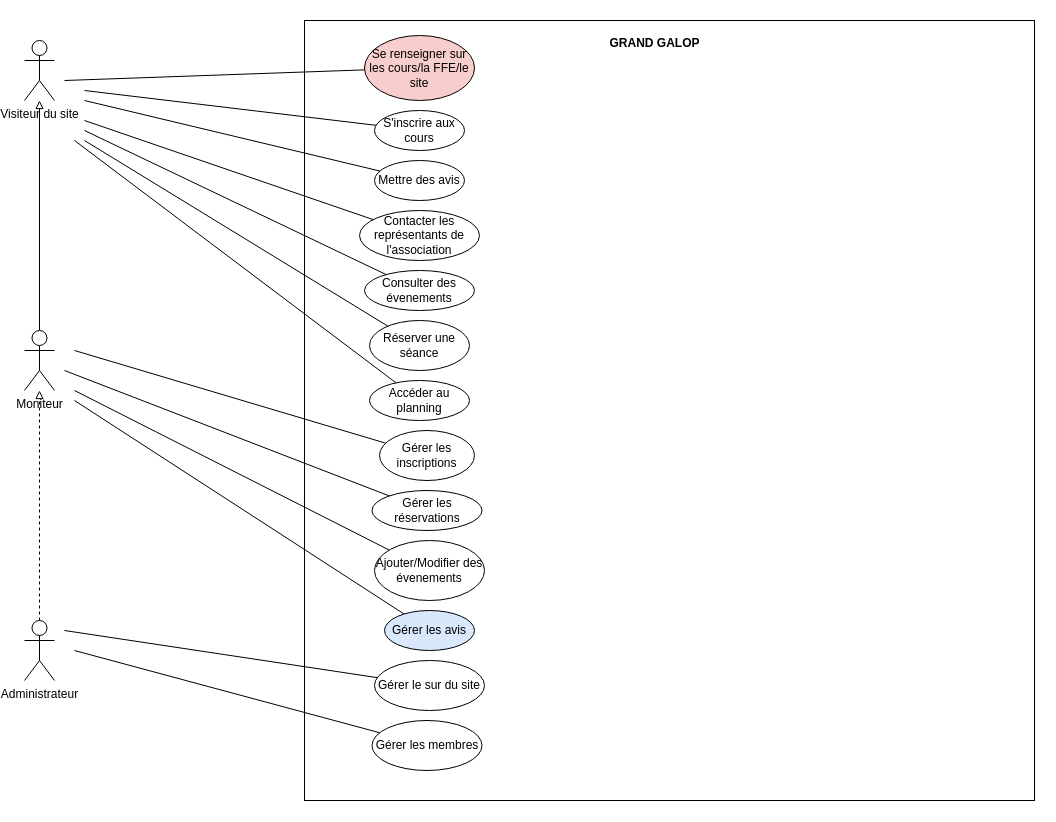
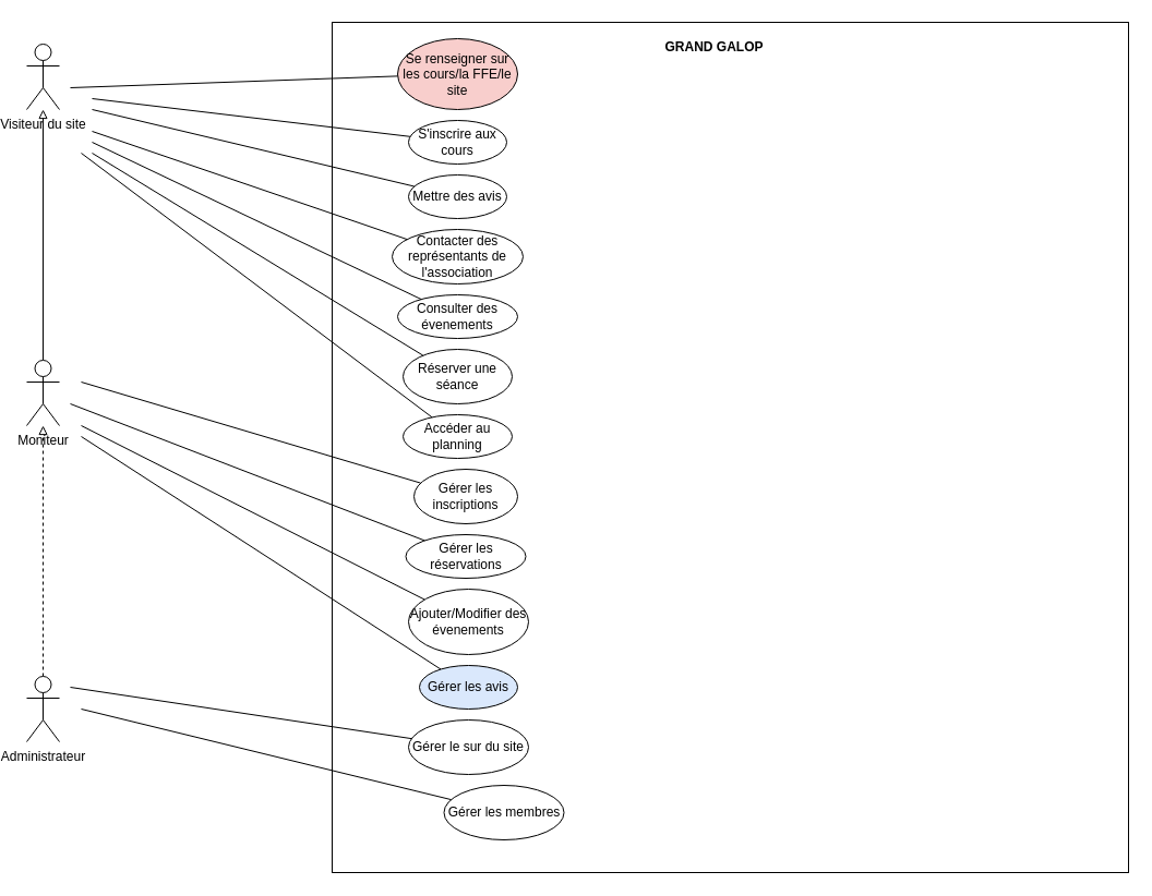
  <mxCell id="0" />
  <mxCell id="1" parent="0" />
  <mxCell id="2" value="&lt;div&gt;Visiteur du site&lt;/div&gt;&lt;div&gt;&lt;br&gt;&lt;/div&gt;" style="shape=umlActor;verticalLabelPosition=bottom;verticalAlign=top;html=1;" vertex="1" parent="1"><mxGeometry x="20" y="40" width="30" height="60" as="geometry" /></mxCell>
  <mxCell id="3" style="edgeStyle=orthogonalEdgeStyle;rounded=0;orthogonalLoop=1;jettySize=auto;html=1;endArrow=block;endFill=0;" edge="1" parent="1" source="4" target="2"><mxGeometry relative="1" as="geometry" /></mxCell>
  <mxCell id="4" value="&lt;div&gt;Moniteur&lt;/div&gt;&lt;div&gt;&lt;br&gt;&lt;/div&gt;" style="shape=umlActor;verticalLabelPosition=bottom;verticalAlign=top;html=1;" vertex="1" parent="1"><mxGeometry x="20" y="330" width="30" height="60" as="geometry" /></mxCell>
  <mxCell id="5" style="edgeStyle=orthogonalEdgeStyle;rounded=0;orthogonalLoop=1;jettySize=auto;html=1;exitX=0.5;exitY=0;exitDx=0;exitDy=0;exitPerimeter=0;endArrow=block;endFill=0;dashed=1;" edge="1" parent="1" source="6" target="4"><mxGeometry relative="1" as="geometry" /></mxCell>
  <mxCell id="6" value="&lt;div&gt;Administrateur&lt;/div&gt;&lt;div&gt;&lt;br&gt;&lt;/div&gt;" style="shape=umlActor;verticalLabelPosition=bottom;verticalAlign=top;html=1;" vertex="1" parent="1"><mxGeometry x="20" y="620" width="30" height="60" as="geometry" /></mxCell>
  <mxCell id="7" value="" style="html=1;whiteSpace=wrap;" vertex="1" parent="1"><mxGeometry x="300" y="20" width="730" height="780" as="geometry" /></mxCell>
  <mxCell id="8" value="&lt;div&gt;Se renseigner sur les cours/la FFE/le site&lt;/div&gt;" style="ellipse;whiteSpace=wrap;html=1;fillColor=#f8cecc;" vertex="1" parent="1"><mxGeometry x="360" y="35" width="110" height="65" as="geometry" /></mxCell>
  <mxCell id="9" value="GRAND GALOP" style="text;align=center;fontStyle=1;verticalAlign=middle;spacingLeft=3;spacingRight=3;strokeColor=none;rotatable=0;points=[[0,0.5],[1,0.5]];portConstraint=eastwest;html=1;" vertex="1" parent="1"><mxGeometry x="610" width="80" height="26" as="geometry" y="30" /></mxCell>
  <mxCell id="10" value="S'inscrire aux cours" style="ellipse;whiteSpace=wrap;html=1;" vertex="1" parent="1"><mxGeometry x="370" y="110" width="90" height="40" as="geometry" /></mxCell>
  <mxCell id="11" value="Réserver une séance" style="ellipse;whiteSpace=wrap;html=1;" vertex="1" parent="1"><mxGeometry x="365" y="320" width="100" height="50" as="geometry" /></mxCell>
  <mxCell id="12" value="Mettre des avis" style="ellipse;whiteSpace=wrap;html=1;" vertex="1" parent="1"><mxGeometry x="370" y="160" width="90" height="40" as="geometry" /></mxCell>
  <mxCell id="13" value="Consulter des évenements" style="ellipse;whiteSpace=wrap;html=1;" vertex="1" parent="1"><mxGeometry x="360" y="270" width="110" height="40" as="geometry" /></mxCell>
  <mxCell id="14" value="Accéder au planning " style="ellipse;whiteSpace=wrap;html=1;" vertex="1" parent="1"><mxGeometry x="365" y="380" width="100" height="40" as="geometry" /></mxCell>
- <mxCell id="15" value="Contacter les représentants de l'association" style="ellipse;whiteSpace=wrap;html=1;" vertex="1" parent="1"><mxGeometry x="355" y="210" width="120" height="50" as="geometry" /></mxCell>
+ <mxCell id="15" value="Contacter des représentants de l'association" style="ellipse;whiteSpace=wrap;html=1;" vertex="1" parent="1"><mxGeometry x="355" y="210" width="120" height="50" as="geometry" /></mxCell>
  <mxCell id="16" value="Gérer les inscriptions" style="ellipse;whiteSpace=wrap;html=1;" vertex="1" parent="1"><mxGeometry x="375" y="430" width="95" height="50" as="geometry" /></mxCell>
  <mxCell id="17" value="Gérer les réservations" style="ellipse;whiteSpace=wrap;html=1;" vertex="1" parent="1"><mxGeometry x="367.5" y="490" width="110" height="40" as="geometry" /></mxCell>
  <mxCell id="18" value="Gérer les avis" style="ellipse;whiteSpace=wrap;html=1;fillColor=#dae8fc;" vertex="1" parent="1"><mxGeometry x="380" y="610" width="90" height="40" as="geometry" /></mxCell>
  <mxCell id="19" value="Ajouter/Modifier des évenements" style="ellipse;whiteSpace=wrap;html=1;" vertex="1" parent="1"><mxGeometry x="370" y="540" width="110" height="60" as="geometry" /></mxCell>
  <mxCell id="20" value="Gérer le sur du site" style="ellipse;whiteSpace=wrap;html=1;" vertex="1" parent="1"><mxGeometry x="370" y="660" width="110" height="50" as="geometry" /></mxCell>
- <mxCell id="21" value="Gérer les membres" style="ellipse;whiteSpace=wrap;html=1;" vertex="1" parent="1"><mxGeometry x="367.5" y="720" width="110" height="50" as="geometry" /></mxCell>
+ <mxCell id="21" value="Gérer les membres" style="ellipse;whiteSpace=wrap;html=1;" vertex="1" parent="1"><mxGeometry x="402.5" y="720" width="110" height="50" as="geometry" /></mxCell>
  <mxCell id="22" value="" style="endArrow=none;html=1;rounded=0;" edge="1" parent="1" target="8"><mxGeometry width="50" height="50" relative="1" as="geometry"><mxPoint y="80" as="sourcePoint" x="60" /><mxPoint x="170" y="70" as="targetPoint" /></mxGeometry></mxCell>
  <mxCell id="23" value="" style="endArrow=none;html=1;rounded=0;" edge="1" parent="1" target="10"><mxGeometry width="50" height="50" relative="1" as="geometry"><mxPoint x="80" y="90" as="sourcePoint" /><mxPoint x="150" y="120" as="targetPoint" /></mxGeometry></mxCell>
  <mxCell id="24" value="" style="endArrow=none;html=1;rounded=0;" edge="1" parent="1" target="15"><mxGeometry width="50" height="50" relative="1" as="geometry"><mxPoint x="80" y="120" as="sourcePoint" /><mxPoint x="170" y="130" as="targetPoint" /></mxGeometry></mxCell>
  <mxCell id="25" value="" style="endArrow=none;html=1;rounded=0;" edge="1" parent="1" source="13"><mxGeometry width="50" height="50" relative="1" as="geometry"><mxPoint x="90" y="270" as="sourcePoint" /><mxPoint x="80" y="130" as="targetPoint" /></mxGeometry></mxCell>
  <mxCell id="26" value="" style="endArrow=none;html=1;rounded=0;" edge="1" parent="1" target="11"><mxGeometry width="50" height="50" relative="1" as="geometry"><mxPoint x="80" y="140" as="sourcePoint" /><mxPoint x="220" y="230" as="targetPoint" /></mxGeometry></mxCell>
  <mxCell id="27" value="" style="endArrow=none;html=1;rounded=0;" edge="1" parent="1" target="12"><mxGeometry width="50" height="50" relative="1" as="geometry"><mxPoint x="80" y="100" as="sourcePoint" /><mxPoint x="250" y="100" as="targetPoint" /></mxGeometry></mxCell>
  <mxCell id="28" value="" style="endArrow=none;html=1;rounded=0;" edge="1" parent="1" target="14"><mxGeometry width="50" height="50" relative="1" as="geometry"><mxPoint x="70" y="140" as="sourcePoint" /><mxPoint x="260" y="270" as="targetPoint" /></mxGeometry></mxCell>
  <mxCell id="29" value="" style="endArrow=none;html=1;rounded=0;" edge="1" parent="1" target="17"><mxGeometry width="50" height="50" relative="1" as="geometry"><mxPoint y="370" as="sourcePoint" x="60" /><mxPoint x="130" y="385" as="targetPoint" /></mxGeometry></mxCell>
  <mxCell id="30" value="" style="endArrow=none;html=1;rounded=0;" edge="1" parent="1" target="19"><mxGeometry width="50" height="50" relative="1" as="geometry"><mxPoint x="70" y="390" as="sourcePoint" /><mxPoint x="170" y="400" as="targetPoint" /></mxGeometry></mxCell>
  <mxCell id="31" value="" style="endArrow=none;html=1;rounded=0;" edge="1" parent="1" target="18"><mxGeometry width="50" height="50" relative="1" as="geometry"><mxPoint x="70" y="400" as="sourcePoint" /><mxPoint x="230" y="500" as="targetPoint" /></mxGeometry></mxCell>
  <mxCell id="32" value="" style="endArrow=none;html=1;rounded=0;" edge="1" parent="1" target="16"><mxGeometry width="50" height="50" relative="1" as="geometry"><mxPoint x="70" y="350" as="sourcePoint" /><mxPoint x="210" y="330" as="targetPoint" /></mxGeometry></mxCell>
  <mxCell id="33" value="" style="endArrow=none;html=1;rounded=0;" edge="1" parent="1" target="20"><mxGeometry width="50" height="50" relative="1" as="geometry"><mxPoint y="630" as="sourcePoint" x="60" /><mxPoint x="140" y="530" as="targetPoint" /></mxGeometry></mxCell>
  <mxCell id="34" value="" style="endArrow=none;html=1;rounded=0;" edge="1" parent="1" target="21"><mxGeometry width="50" height="50" relative="1" as="geometry"><mxPoint x="70" y="650" as="sourcePoint" /><mxPoint x="180" y="640" as="targetPoint" /></mxGeometry></mxCell>
